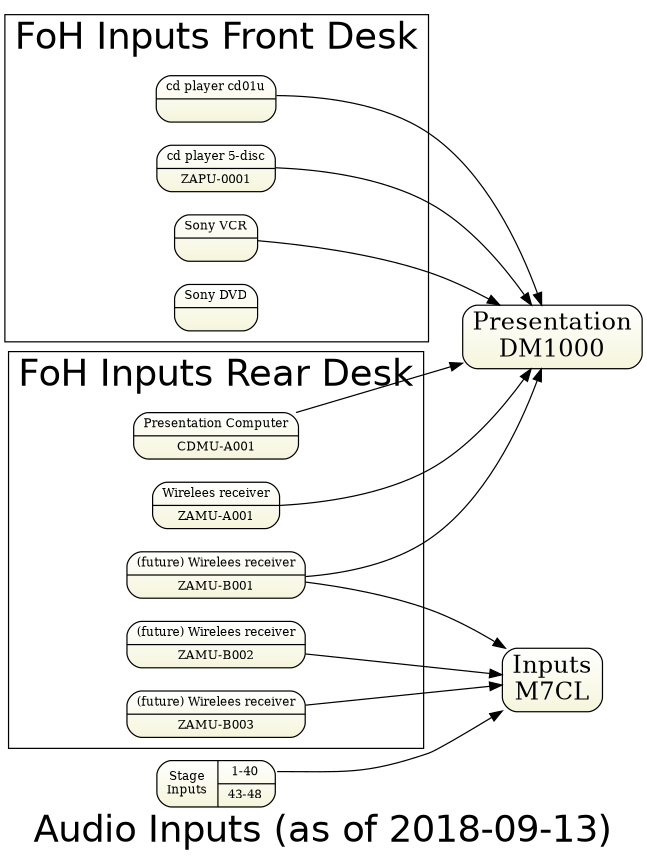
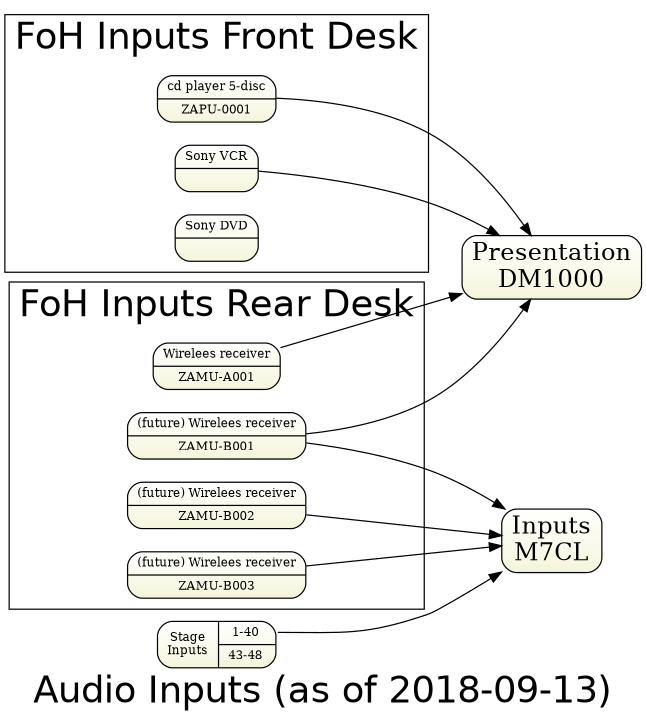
  digraph {
    fontname=Helvetica
    fontsize=30
    label="Audio Inputs (as of 2018-09-13)"
    rankdir=LR
    node [fillcolor="white:beige" fontsize=10 gradientangle=270 shape=Mrecord style=filled]
    n1 [fontsize=20 label="Presentation\nDM1000"]
    n2 [fontsize=20 label="Inputs\nM7CL"]
-   n3 [label="Presentation Computer|CDMU-A001"]
    n4 [label="Wirelees receiver|ZAMU-A001"]
    n5 [label="(future) Wirelees receiver|ZAMU-B001"]
    n6 [label="(future) Wirelees receiver|ZAMU-B002"]
    n7 [label="(future) Wirelees receiver|ZAMU-B003"]
-   n8 [label="cd player cd01u| "]
    n9 [label="cd player 5-disc|ZAPU-0001"]
    n10 [label="Sony VCR| "]
    n11 [label="Sony DVD| "]
    n12 [label="{ Stage\nInputs\n|{<o1>1-40 \n| <o2>43-48   \n} }"]
    subgraph sub_1 {
      rank=same
      n1
      n2
    }
    subgraph cluster_2 {
      label="FoH Inputs Rear Desk"
-     n3
      n4
      n5
      n6
      n7
    }
    subgraph cluster_3 {
      label="FoH Inputs Front Desk"
-     n8
      n9
      n10
      n11
    }
-   n3 -> n1
    n4 -> n1
    n5 -> n1
    n5 -> n2
    n6 -> n2
    n7 -> n2
-   n8 -> n1
    n9 -> n1
    n10 -> n1
    n12 -> n2 [headport=i2 tailport=o1]
  }
